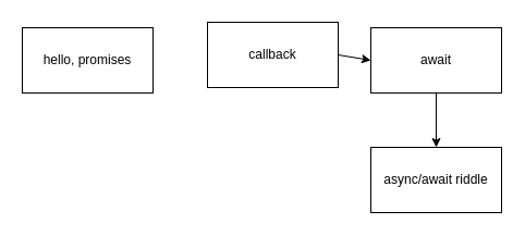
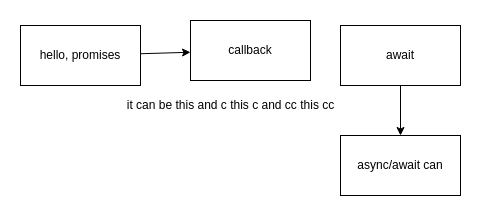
  <mxCell id="0" />
  <mxCell id="1" parent="0" />
  <mxCell id="2" value="callback" style="rounded=0;whiteSpace=wrap;html=1;" vertex="1" parent="1"><mxGeometry x="190" y="20" width="120" height="60" as="geometry" /></mxCell>
+ <mxCell id="3" value="" style="edgeStyle=none;html=1;" edge="1" parent="1" source="4" target="2"><mxGeometry relative="1" as="geometry" /></mxCell>
  <mxCell id="4" value="hello, promises" style="rounded=0;whiteSpace=wrap;html=1;rotation=0;" vertex="1" parent="1"><mxGeometry x="20" y="25" width="120" height="60" as="geometry" /></mxCell>
- <mxCell id="5" value="" style="edgeStyle=none;html=1;exitX=1;exitY=0.5;exitDx=0;exitDy=0;entryX=0;entryY=0.5;entryDx=0;entryDy=0;" edge="1" parent="1" source="2" target="7"><mxGeometry relative="1" as="geometry"><mxPoint x="310" y="85" as="targetPoint" /></mxGeometry></mxCell>
  <mxCell id="6" value="" style="edgeStyle=none;html=1;" edge="1" parent="1" source="7"><mxGeometry relative="1" as="geometry"><mxPoint x="400" y="135" as="targetPoint" /></mxGeometry></mxCell>
  <mxCell id="7" value="await" style="rounded=0;whiteSpace=wrap;html=1;" vertex="1" parent="1"><mxGeometry x="340" y="25" width="120" height="60" as="geometry" /></mxCell>
- <mxCell id="8" value="async/await riddle" style="whiteSpace=wrap;html=1;rounded=0;" vertex="1" parent="1"><mxGeometry x="340" y="135" width="120" height="60" as="geometry" /></mxCell>
+ <mxCell id="8" value="async/await can" style="whiteSpace=wrap;html=1;rounded=0;" vertex="1" parent="1"><mxGeometry x="340" y="135" width="120" height="60" as="geometry" /></mxCell>
+ <mxCell id="9" value="it can be this and c this c and cc this cc" style="text;html=1;align=center;verticalAlign=middle;resizable=0;points=[];autosize=1;strokeColor=none;fillColor=none;" vertex="1" parent="1"><mxGeometry x="115" y="90" width="230" height="30" as="geometry" /></mxCell>
